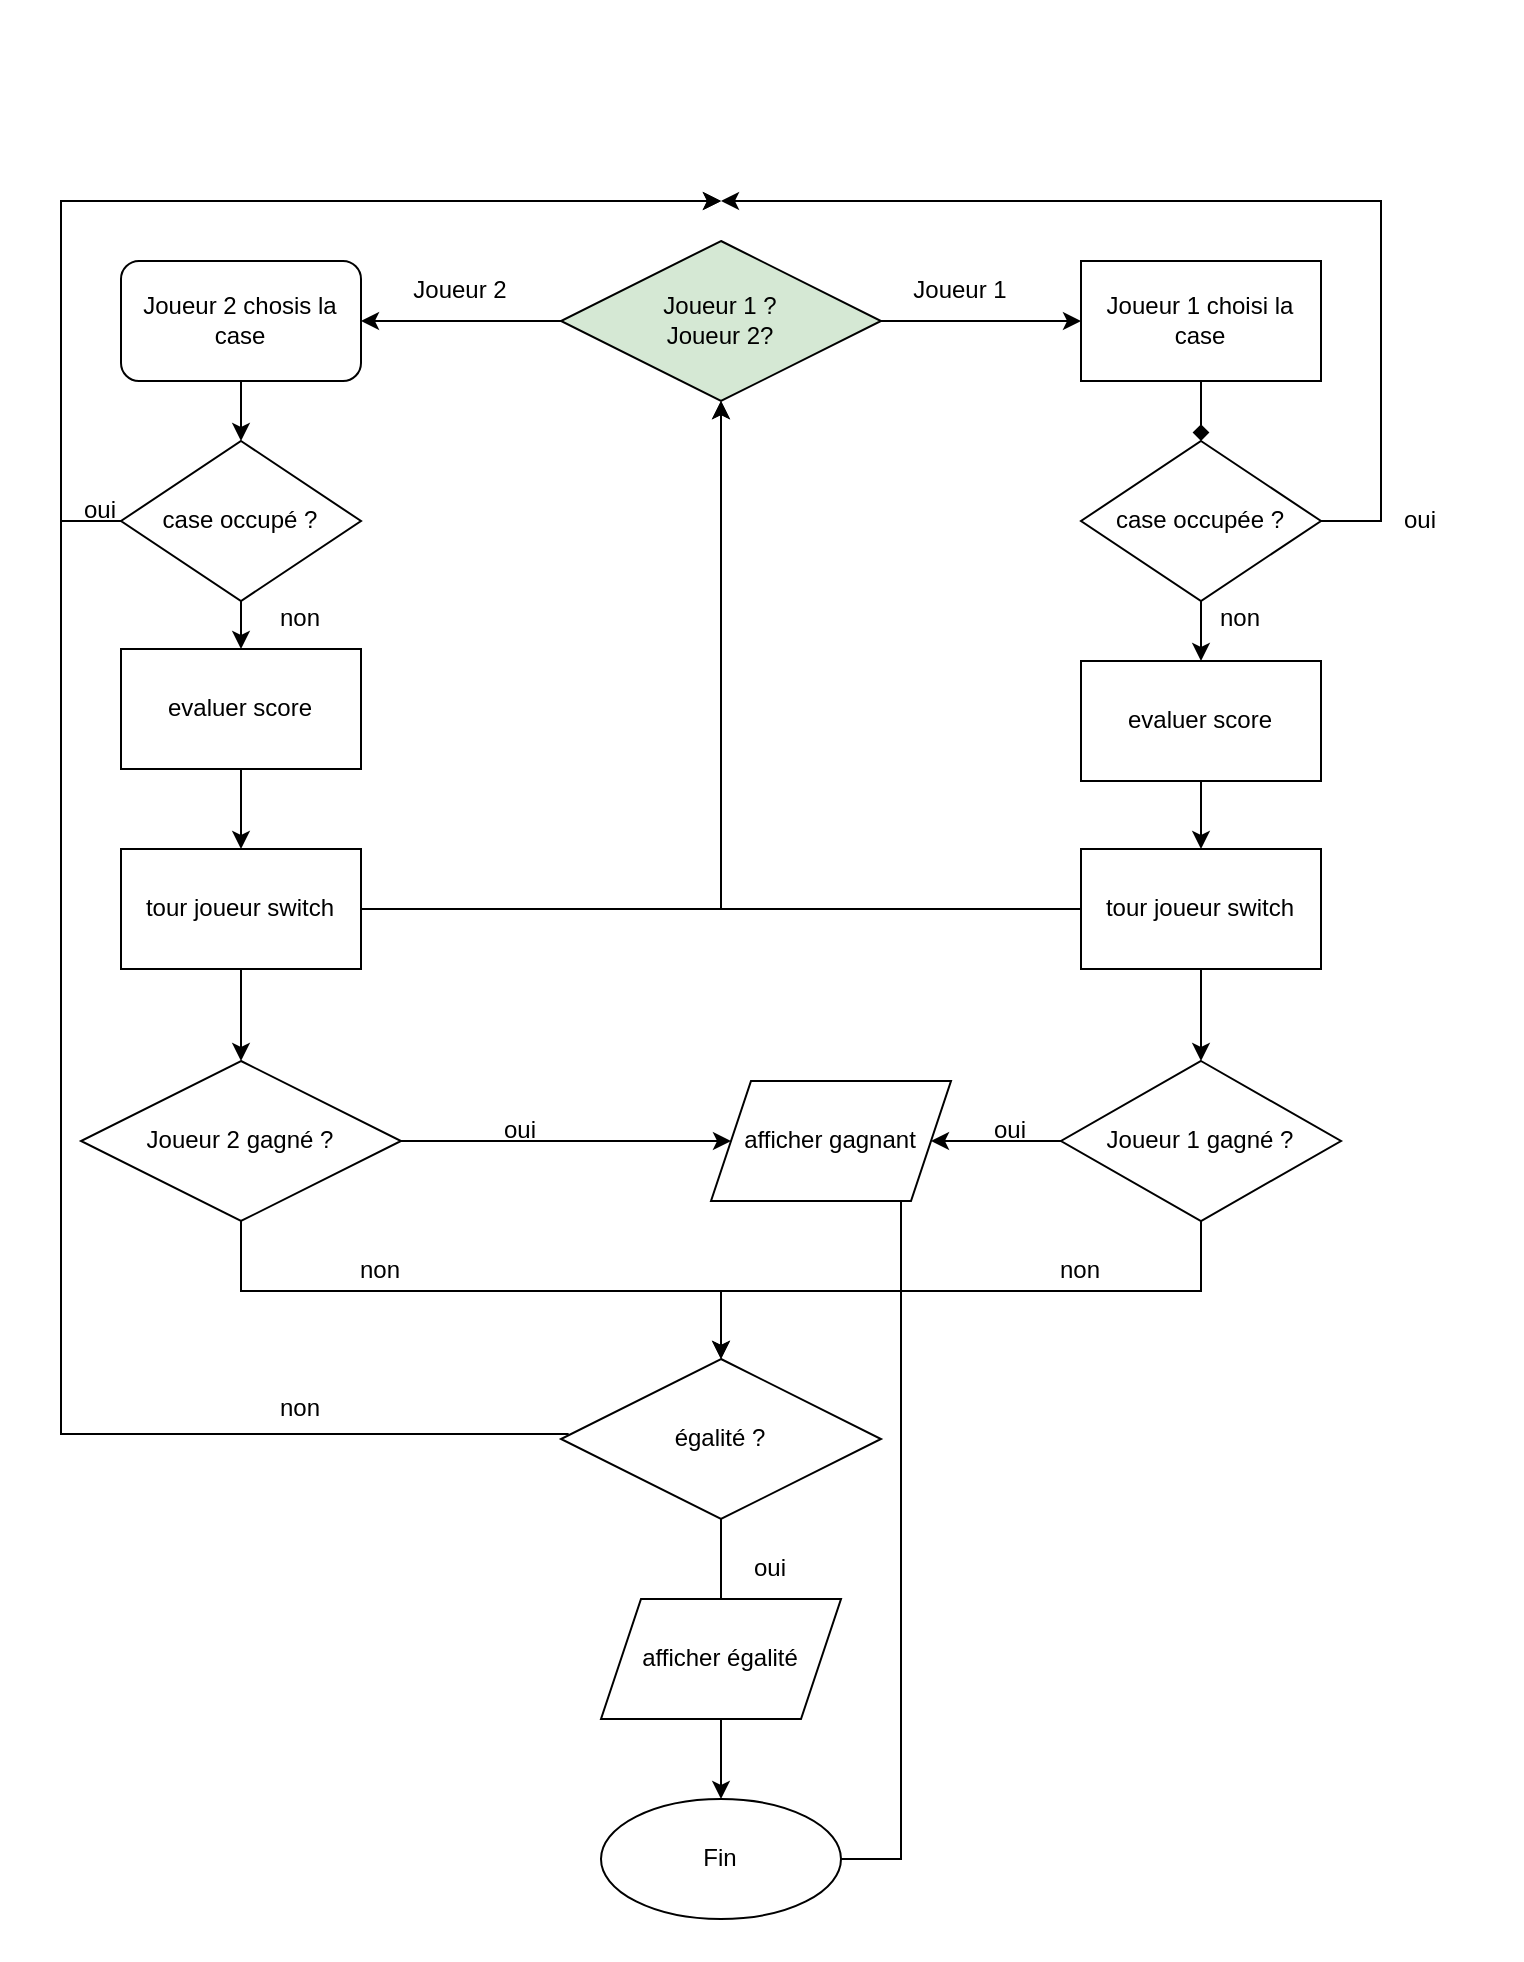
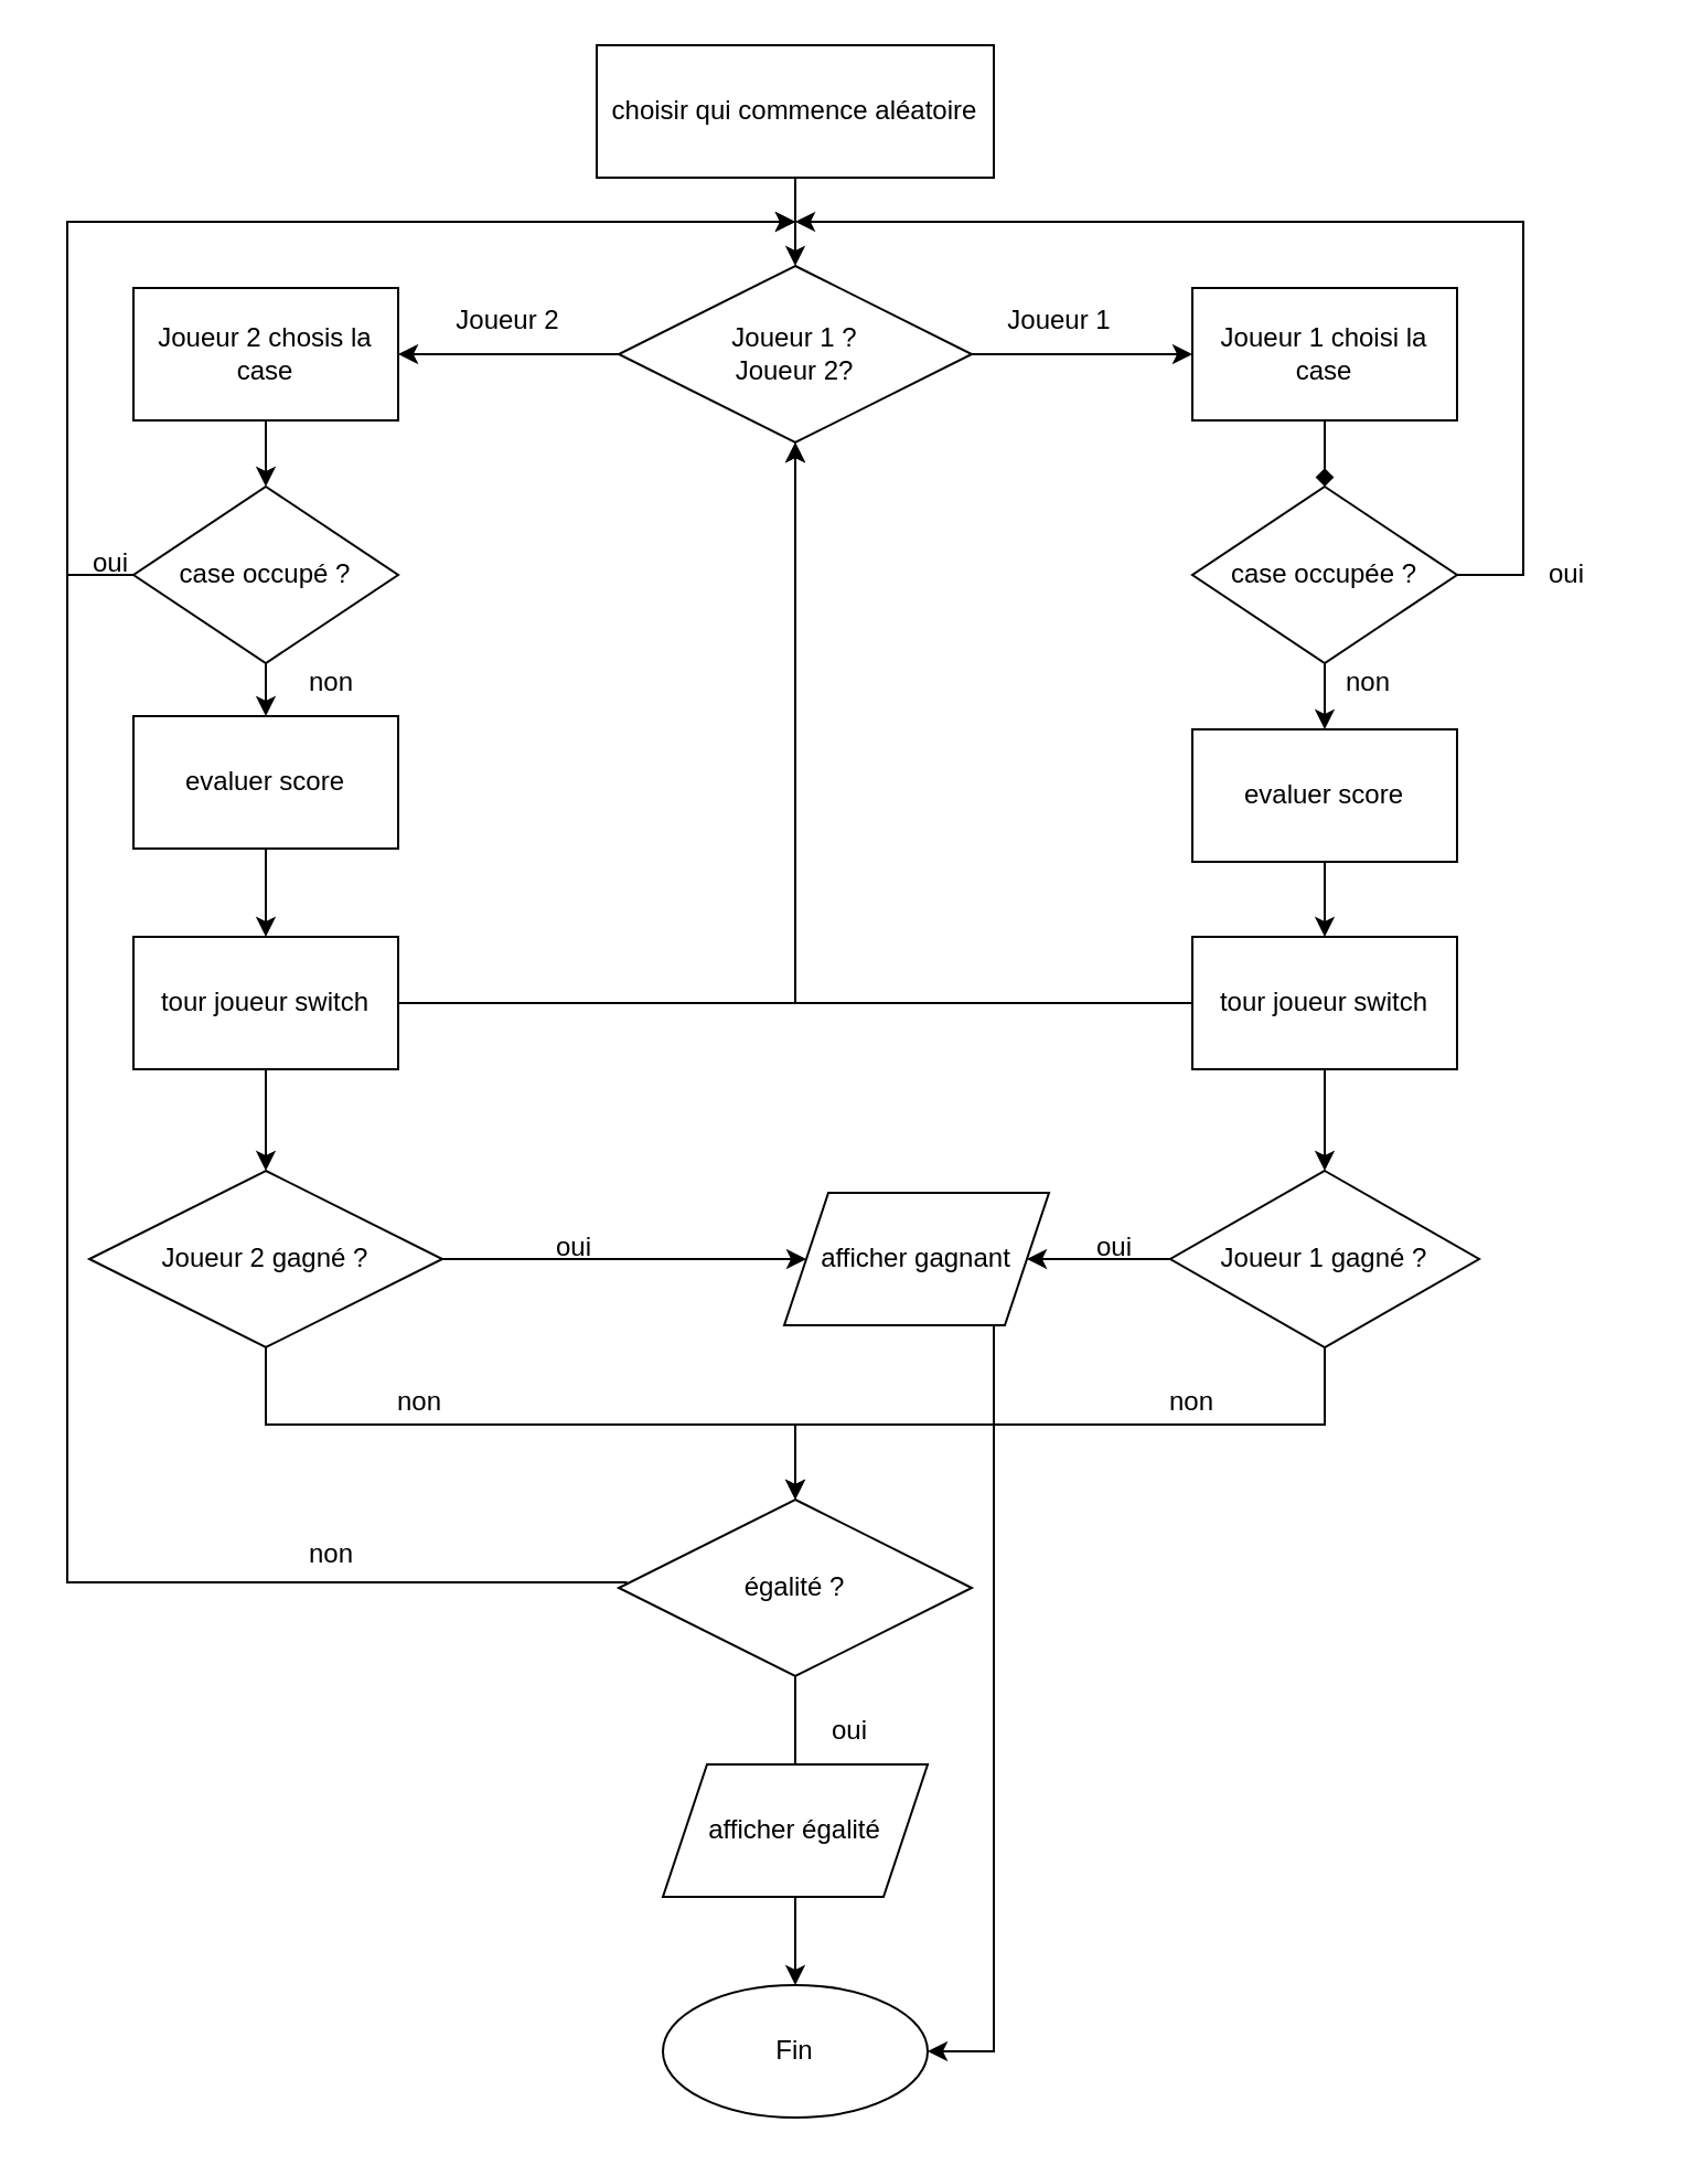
  <mxCell id="0" />
  <mxCell id="1" parent="0" />
+ <mxCell id="2" value="" style="edgeStyle=orthogonalEdgeStyle;rounded=0;orthogonalLoop=1;jettySize=auto;html=1;" edge="1" parent="1" source="3" target="6"><mxGeometry relative="1" as="geometry" /></mxCell>
+ <mxCell id="3" value="choisir qui commence aléatoire" style="whiteSpace=wrap;html=1;" vertex="1" parent="1"><mxGeometry x="270" y="20" width="180" height="60" as="geometry" /></mxCell>
  <mxCell id="4" value="" style="edgeStyle=orthogonalEdgeStyle;rounded=0;orthogonalLoop=1;jettySize=auto;html=1;" edge="1" parent="1" source="6" target="8"><mxGeometry relative="1" as="geometry" /></mxCell>
  <mxCell id="5" value="" style="edgeStyle=orthogonalEdgeStyle;rounded=0;orthogonalLoop=1;jettySize=auto;html=1;" edge="1" parent="1" source="6" target="10"><mxGeometry relative="1" as="geometry" /></mxCell>
- <mxCell id="6" value="&lt;div&gt;Joueur 1 ?&lt;/div&gt;&lt;div&gt;Joueur 2?&lt;br&gt;&lt;/div&gt;" style="rhombus;whiteSpace=wrap;html=1;fillColor=#d5e8d4;" vertex="1" parent="1"><mxGeometry x="280" y="120" width="160" height="80" as="geometry" /></mxCell>
+ <mxCell id="6" value="&lt;div&gt;Joueur 1 ?&lt;/div&gt;&lt;div&gt;Joueur 2?&lt;br&gt;&lt;/div&gt;" style="rhombus;whiteSpace=wrap;html=1;" vertex="1" parent="1"><mxGeometry x="280" y="120" width="160" height="80" as="geometry" /></mxCell>
  <mxCell id="7" value="" style="edgeStyle=orthogonalEdgeStyle;rounded=0;orthogonalLoop=1;jettySize=auto;html=1;endArrow=diamond;" edge="1" parent="1" source="8" target="37"><mxGeometry relative="1" as="geometry" /></mxCell>
  <mxCell id="8" value="Joueur 1 choisi la case" style="whiteSpace=wrap;html=1;" vertex="1" parent="1"><mxGeometry x="540" y="130" width="120" height="60" as="geometry" /></mxCell>
  <mxCell id="9" value="" style="edgeStyle=orthogonalEdgeStyle;rounded=0;orthogonalLoop=1;jettySize=auto;html=1;" edge="1" parent="1" source="10" target="40"><mxGeometry relative="1" as="geometry" /></mxCell>
- <mxCell id="10" value="Joueur 2 chosis la case" style="whiteSpace=wrap;html=1;rounded=1;" vertex="1" parent="1"><mxGeometry x="60" y="130" width="120" height="60" as="geometry" /></mxCell>
+ <mxCell id="10" value="Joueur 2 chosis la case" style="whiteSpace=wrap;html=1;" vertex="1" parent="1"><mxGeometry x="60" y="130" width="120" height="60" as="geometry" /></mxCell>
  <mxCell id="11" value="Joueur 2" style="text;html=1;strokeColor=none;fillColor=none;align=center;verticalAlign=middle;whiteSpace=wrap;rounded=0;" vertex="1" parent="1"><mxGeometry x="200" y="130" width="60" height="30" as="geometry" /></mxCell>
  <mxCell id="12" value="Joueur 1" style="text;html=1;strokeColor=none;fillColor=none;align=center;verticalAlign=middle;whiteSpace=wrap;rounded=0;" vertex="1" parent="1"><mxGeometry x="450" y="130" width="60" height="30" as="geometry" /></mxCell>
  <mxCell id="13" value="" style="edgeStyle=orthogonalEdgeStyle;rounded=0;orthogonalLoop=1;jettySize=auto;html=1;" edge="1" parent="1" source="14" target="16"><mxGeometry relative="1" as="geometry" /></mxCell>
  <mxCell id="14" value="tour joueur switch" style="rounded=0;whiteSpace=wrap;html=1;" vertex="1" parent="1"><mxGeometry x="540" y="424" width="120" height="60" as="geometry" /></mxCell>
  <mxCell id="15" value="" style="edgeStyle=orthogonalEdgeStyle;rounded=0;orthogonalLoop=1;jettySize=auto;html=1;" edge="1" parent="1" source="16" target="17"><mxGeometry relative="1" as="geometry" /></mxCell>
  <mxCell id="16" value="Joueur 1 gagné ?" style="rhombus;whiteSpace=wrap;html=1;" vertex="1" parent="1"><mxGeometry x="530" y="530" width="140" height="80" as="geometry" /></mxCell>
  <mxCell id="17" value="afficher gagnant" style="shape=parallelogram;perimeter=parallelogramPerimeter;whiteSpace=wrap;html=1;fixedSize=1;" vertex="1" parent="1"><mxGeometry x="355" y="540" width="120" height="60" as="geometry" /></mxCell>
  <mxCell id="18" value="" style="edgeStyle=orthogonalEdgeStyle;rounded=0;orthogonalLoop=1;jettySize=auto;html=1;entryX=0;entryY=0.5;entryDx=0;entryDy=0;" edge="1" parent="1" source="19" target="17"><mxGeometry relative="1" as="geometry"><mxPoint x="239.98" y="570.059" as="targetPoint" /></mxGeometry></mxCell>
  <mxCell id="19" value="Joueur 2 gagné ?" style="rhombus;whiteSpace=wrap;html=1;" vertex="1" parent="1"><mxGeometry x="40" y="530" width="160" height="80" as="geometry" /></mxCell>
  <mxCell id="20" value="" style="edgeStyle=orthogonalEdgeStyle;rounded=0;orthogonalLoop=1;jettySize=auto;html=1;" edge="1" parent="1" source="21" target="24"><mxGeometry relative="1" as="geometry" /></mxCell>
  <mxCell id="21" value="égalité ?" style="rhombus;whiteSpace=wrap;html=1;" vertex="1" parent="1"><mxGeometry x="280" y="679" width="160" height="80" as="geometry" /></mxCell>
  <mxCell id="22" value="" style="edgeStyle=elbowEdgeStyle;elbow=vertical;endArrow=classic;html=1;rounded=0;" edge="1" parent="1" source="16" target="21"><mxGeometry width="50" height="50" relative="1" as="geometry"><mxPoint x="350" y="669" as="sourcePoint" /><mxPoint x="400" y="619" as="targetPoint" /></mxGeometry></mxCell>
  <mxCell id="23" value="" style="edgeStyle=elbowEdgeStyle;elbow=vertical;endArrow=classic;html=1;rounded=0;exitX=0.5;exitY=1;exitDx=0;exitDy=0;entryX=0.5;entryY=0;entryDx=0;entryDy=0;" edge="1" parent="1" source="19" target="21"><mxGeometry width="50" height="50" relative="1" as="geometry"><mxPoint x="350" y="669" as="sourcePoint" /><mxPoint x="360" y="679" as="targetPoint" /></mxGeometry></mxCell>
  <mxCell id="24" value="Fin" style="ellipse;whiteSpace=wrap;html=1;" vertex="1" parent="1"><mxGeometry x="300" y="899" width="120" height="60" as="geometry" /></mxCell>
  <mxCell id="25" value="afficher égalité" style="shape=parallelogram;perimeter=parallelogramPerimeter;whiteSpace=wrap;html=1;fixedSize=1;" vertex="1" parent="1"><mxGeometry x="300" y="799" width="120" height="60" as="geometry" /></mxCell>
- <mxCell id="26" value="" style="edgeStyle=segmentEdgeStyle;endArrow=none;html=1;rounded=0;entryX=1;entryY=0.5;entryDx=0;entryDy=0;" edge="1" parent="1" source="17" target="24"><mxGeometry width="50" height="50" relative="1" as="geometry"><mxPoint x="350" y="729" as="sourcePoint" /><mxPoint x="400" y="679" as="targetPoint" /><Array as="points"><mxPoint x="450" y="929" /></Array></mxGeometry></mxCell>
+ <mxCell id="26" value="" style="edgeStyle=segmentEdgeStyle;endArrow=classic;html=1;rounded=0;entryX=1;entryY=0.5;entryDx=0;entryDy=0;" edge="1" parent="1" source="17" target="24"><mxGeometry width="50" height="50" relative="1" as="geometry"><mxPoint x="350" y="729" as="sourcePoint" /><mxPoint x="400" y="679" as="targetPoint" /><Array as="points"><mxPoint x="450" y="929" /></Array></mxGeometry></mxCell>
  <mxCell id="27" value="" style="edgeStyle=orthogonalEdgeStyle;rounded=0;orthogonalLoop=1;jettySize=auto;html=1;" edge="1" parent="1" source="28" target="14"><mxGeometry relative="1" as="geometry" /></mxCell>
  <mxCell id="28" value="evaluer score" style="rounded=0;whiteSpace=wrap;html=1;" vertex="1" parent="1"><mxGeometry x="540" y="330" width="120" height="60" as="geometry" /></mxCell>
  <mxCell id="29" value="oui" style="text;html=1;strokeColor=none;fillColor=none;align=center;verticalAlign=middle;whiteSpace=wrap;rounded=0;" vertex="1" parent="1"><mxGeometry x="355" y="769" width="60" height="30" as="geometry" /></mxCell>
  <mxCell id="30" value="" style="edgeStyle=elbowEdgeStyle;elbow=horizontal;endArrow=classic;html=1;rounded=0;exitX=0.024;exitY=0.468;exitDx=0;exitDy=0;exitPerimeter=0;" edge="1" parent="1" source="21"><mxGeometry width="50" height="50" relative="1" as="geometry"><mxPoint x="200" y="670" as="sourcePoint" /><mxPoint x="360" y="100" as="targetPoint" /><Array as="points"><mxPoint x="30" y="350" /></Array></mxGeometry></mxCell>
  <mxCell id="31" value="&lt;div&gt;non&lt;/div&gt;" style="text;html=1;strokeColor=none;fillColor=none;align=center;verticalAlign=middle;whiteSpace=wrap;rounded=0;" vertex="1" parent="1"><mxGeometry x="120" y="689" width="60" height="30" as="geometry" /></mxCell>
  <mxCell id="32" value="" style="edgeStyle=orthogonalEdgeStyle;rounded=0;orthogonalLoop=1;jettySize=auto;html=1;" edge="1" parent="1" source="33" target="19"><mxGeometry relative="1" as="geometry" /></mxCell>
  <mxCell id="33" value="tour joueur switch" style="rounded=0;whiteSpace=wrap;html=1;" vertex="1" parent="1"><mxGeometry x="60" y="424" width="120" height="60" as="geometry" /></mxCell>
  <mxCell id="34" value="" style="edgeStyle=orthogonalEdgeStyle;rounded=0;orthogonalLoop=1;jettySize=auto;html=1;" edge="1" parent="1" source="35" target="33"><mxGeometry relative="1" as="geometry" /></mxCell>
  <mxCell id="35" value="evaluer score" style="rounded=0;whiteSpace=wrap;html=1;" vertex="1" parent="1"><mxGeometry x="60" y="324" width="120" height="60" as="geometry" /></mxCell>
  <mxCell id="36" value="" style="edgeStyle=orthogonalEdgeStyle;rounded=0;orthogonalLoop=1;jettySize=auto;html=1;" edge="1" parent="1" source="37" target="28"><mxGeometry relative="1" as="geometry" /></mxCell>
  <mxCell id="37" value="case occupée ?" style="rhombus;whiteSpace=wrap;html=1;" vertex="1" parent="1"><mxGeometry x="540" y="220" width="120" height="80" as="geometry" /></mxCell>
  <mxCell id="38" value="" style="edgeStyle=elbowEdgeStyle;elbow=horizontal;endArrow=classic;html=1;rounded=0;exitX=1;exitY=0.5;exitDx=0;exitDy=0;" edge="1" parent="1" source="37"><mxGeometry width="50" height="50" relative="1" as="geometry"><mxPoint x="450" y="320" as="sourcePoint" /><mxPoint x="360" y="100" as="targetPoint" /><Array as="points"><mxPoint x="690" y="150" /></Array></mxGeometry></mxCell>
  <mxCell id="39" value="" style="edgeStyle=orthogonalEdgeStyle;rounded=0;orthogonalLoop=1;jettySize=auto;html=1;" edge="1" parent="1" source="40" target="35"><mxGeometry relative="1" as="geometry" /></mxCell>
  <mxCell id="40" value="case occupé ?" style="rhombus;whiteSpace=wrap;html=1;" vertex="1" parent="1"><mxGeometry x="60" y="220" width="120" height="80" as="geometry" /></mxCell>
  <mxCell id="41" value="" style="edgeStyle=elbowEdgeStyle;elbow=horizontal;endArrow=classic;html=1;rounded=0;exitX=0;exitY=0.5;exitDx=0;exitDy=0;" edge="1" parent="1" source="40"><mxGeometry width="50" height="50" relative="1" as="geometry"><mxPoint x="390" y="380" as="sourcePoint" /><mxPoint x="360" y="100" as="targetPoint" /><Array as="points"><mxPoint x="30" y="180" /></Array></mxGeometry></mxCell>
  <mxCell id="42" value="" style="edgeStyle=segmentEdgeStyle;endArrow=classic;html=1;rounded=0;exitX=1;exitY=0.5;exitDx=0;exitDy=0;entryX=0.5;entryY=1;entryDx=0;entryDy=0;" edge="1" parent="1" source="33" target="6"><mxGeometry width="50" height="50" relative="1" as="geometry"><mxPoint x="390" y="370" as="sourcePoint" /><mxPoint x="440" y="320" as="targetPoint" /></mxGeometry></mxCell>
  <mxCell id="43" value="" style="edgeStyle=segmentEdgeStyle;endArrow=classic;html=1;rounded=0;entryX=0.5;entryY=1;entryDx=0;entryDy=0;exitX=0;exitY=0.5;exitDx=0;exitDy=0;" edge="1" parent="1" source="14" target="6"><mxGeometry width="50" height="50" relative="1" as="geometry"><mxPoint x="390" y="370" as="sourcePoint" /><mxPoint x="440" y="320" as="targetPoint" /></mxGeometry></mxCell>
  <mxCell id="44" value="non" style="text;html=1;strokeColor=none;fillColor=none;align=center;verticalAlign=middle;whiteSpace=wrap;rounded=0;" vertex="1" parent="1"><mxGeometry x="160" y="620" width="60" height="30" as="geometry" /></mxCell>
  <mxCell id="45" value="non" style="text;html=1;strokeColor=none;fillColor=none;align=center;verticalAlign=middle;whiteSpace=wrap;rounded=0;" vertex="1" parent="1"><mxGeometry x="510" y="620" width="60" height="30" as="geometry" /></mxCell>
  <mxCell id="46" value="oui" style="text;html=1;strokeColor=none;fillColor=none;align=center;verticalAlign=middle;whiteSpace=wrap;rounded=0;" vertex="1" parent="1"><mxGeometry x="230" y="550" width="60" height="30" as="geometry" /></mxCell>
  <mxCell id="47" value="oui" style="text;html=1;strokeColor=none;fillColor=none;align=center;verticalAlign=middle;whiteSpace=wrap;rounded=0;" vertex="1" parent="1"><mxGeometry x="475" y="550" width="60" height="30" as="geometry" /></mxCell>
  <mxCell id="48" value="non" style="text;html=1;strokeColor=none;fillColor=none;align=center;verticalAlign=middle;whiteSpace=wrap;rounded=0;" vertex="1" parent="1"><mxGeometry x="590" y="294" width="60" height="30" as="geometry" /></mxCell>
  <mxCell id="49" value="non" style="text;html=1;strokeColor=none;fillColor=none;align=center;verticalAlign=middle;whiteSpace=wrap;rounded=0;" vertex="1" parent="1"><mxGeometry x="120" y="294" width="60" height="30" as="geometry" /></mxCell>
  <mxCell id="50" value="oui" style="text;html=1;strokeColor=none;fillColor=none;align=center;verticalAlign=middle;whiteSpace=wrap;rounded=0;" vertex="1" parent="1"><mxGeometry x="680" y="245" width="60" height="30" as="geometry" /></mxCell>
  <mxCell id="51" value="oui" style="text;html=1;strokeColor=none;fillColor=none;align=center;verticalAlign=middle;whiteSpace=wrap;rounded=0;" vertex="1" parent="1"><mxGeometry x="20" y="240" width="60" height="30" as="geometry" /></mxCell>
